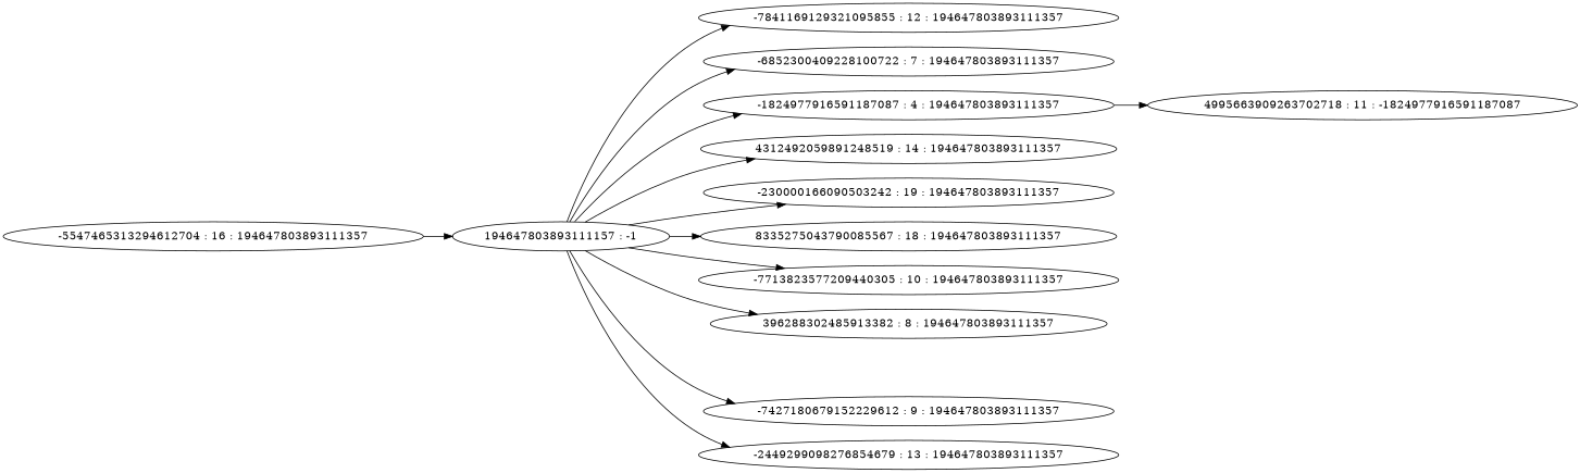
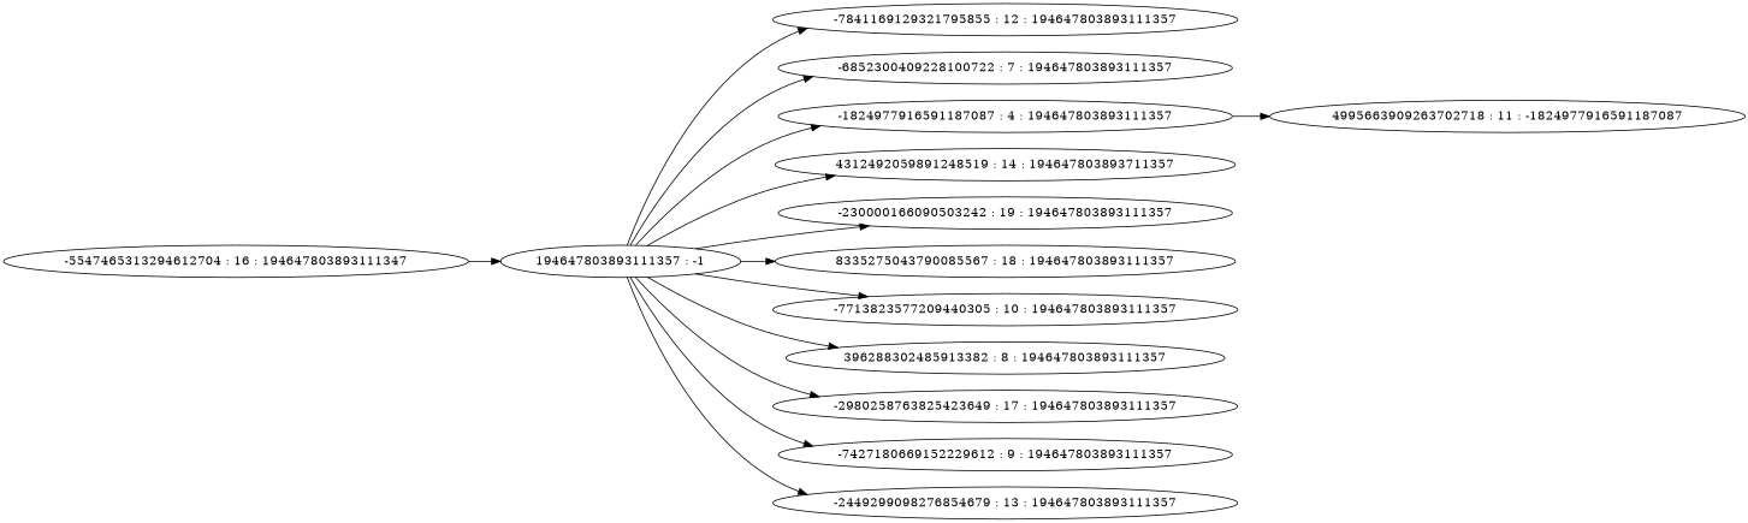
  digraph {
    rankdir=LR
-   n1 [label="194647803893111157 : -1"]
-   n2 [label="-7841169129321095855 : 12 : 194647803893111357"]
+   n1 [label="194647803893111357 : -1"]
+   n2 [label="-7841169129321795855 : 12 : 194647803893111357"]
    n3 [label="-6852300409228100722 : 7 : 194647803893111357"]
    n4 [label="-1824977916591187087 : 4 : 194647803893111357"]
-   n5 [label="4312492059891248519 : 14 : 194647803893111357"]
+   n5 [label="4312492059891248519 : 14 : 194647803893711357"]
    n6 [label="-230000166090503242 : 19 : 194647803893111357"]
    n7 [label="8335275043790085567 : 18 : 194647803893111357"]
    n8 [label="-7713823577209440305 : 10 : 194647803893111357"]
    n9 [label="396288302485913382 : 8 : 194647803893111357"]
-   n11 [label="-7427180679152229612 : 9 : 194647803893111357"]
+   n10 [label="-2980258763825423649 : 17 : 194647803893111357"]
+   n11 [label="-7427180669152229612 : 9 : 194647803893111357"]
    n12 [label="-2449299098276854679 : 13 : 194647803893111357"]
    n13 [label="4995663909263702718 : 11 : -1824977916591187087"]
-   n14 [label="-5547465313294612704 : 16 : 194647803893111357"]
+   n14 [label="-5547465313294612704 : 16 : 194647803893111347"]
    n1 -> n2
    n1 -> n3
    n1 -> n4
    n1 -> n5
    n1 -> n6
    n1 -> n7
    n1 -> n8
    n1 -> n9
+   n1 -> n10
    n1 -> n11
    n1 -> n12
    n4 -> n13
    n14 -> n1
  }
